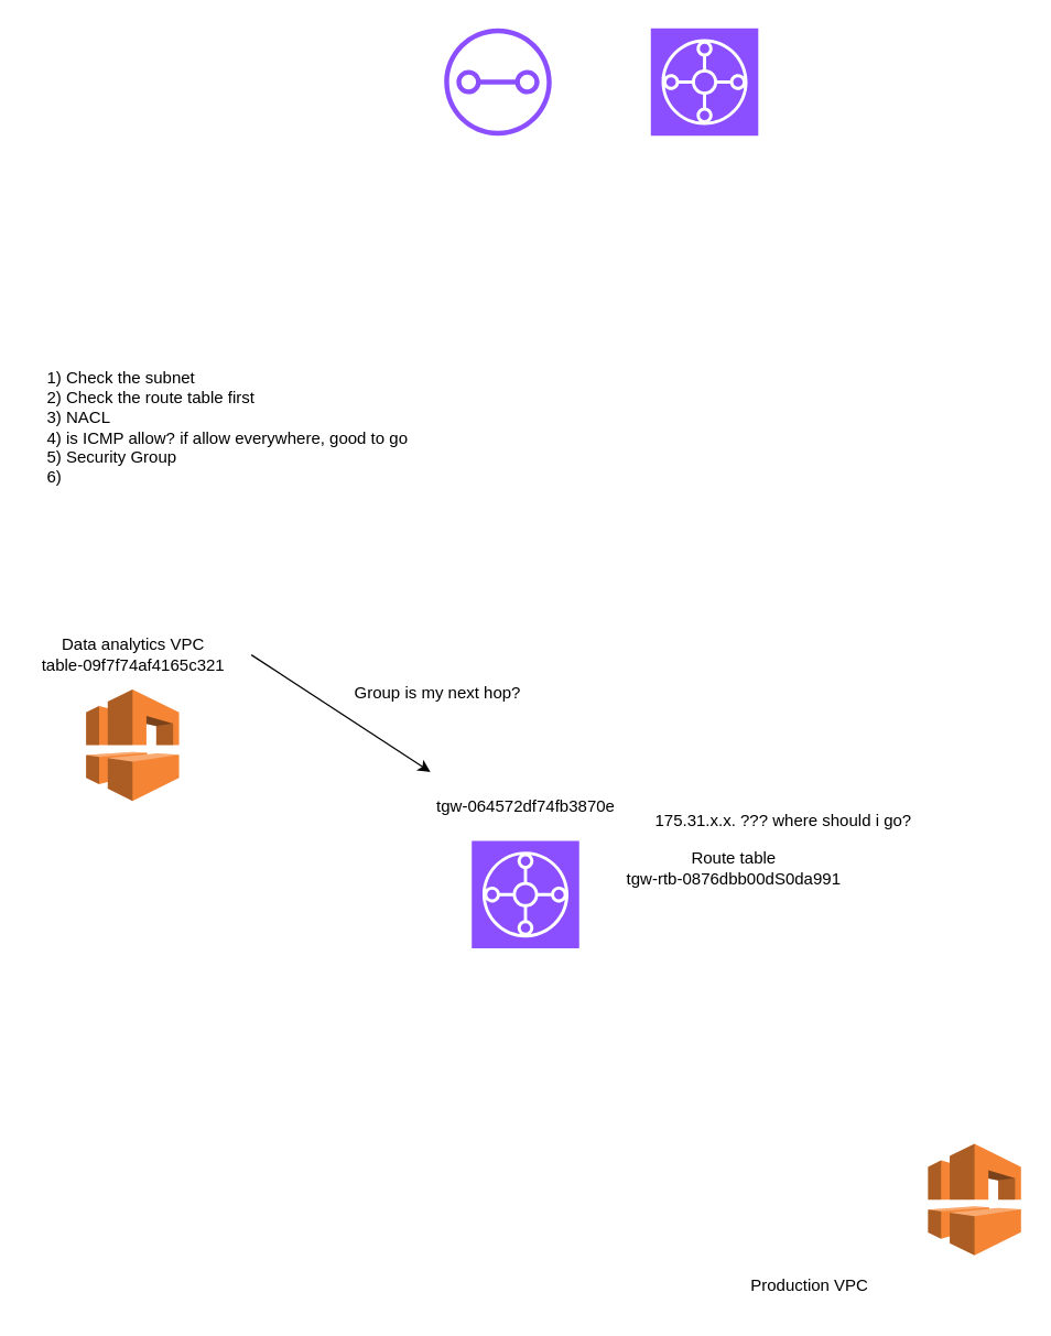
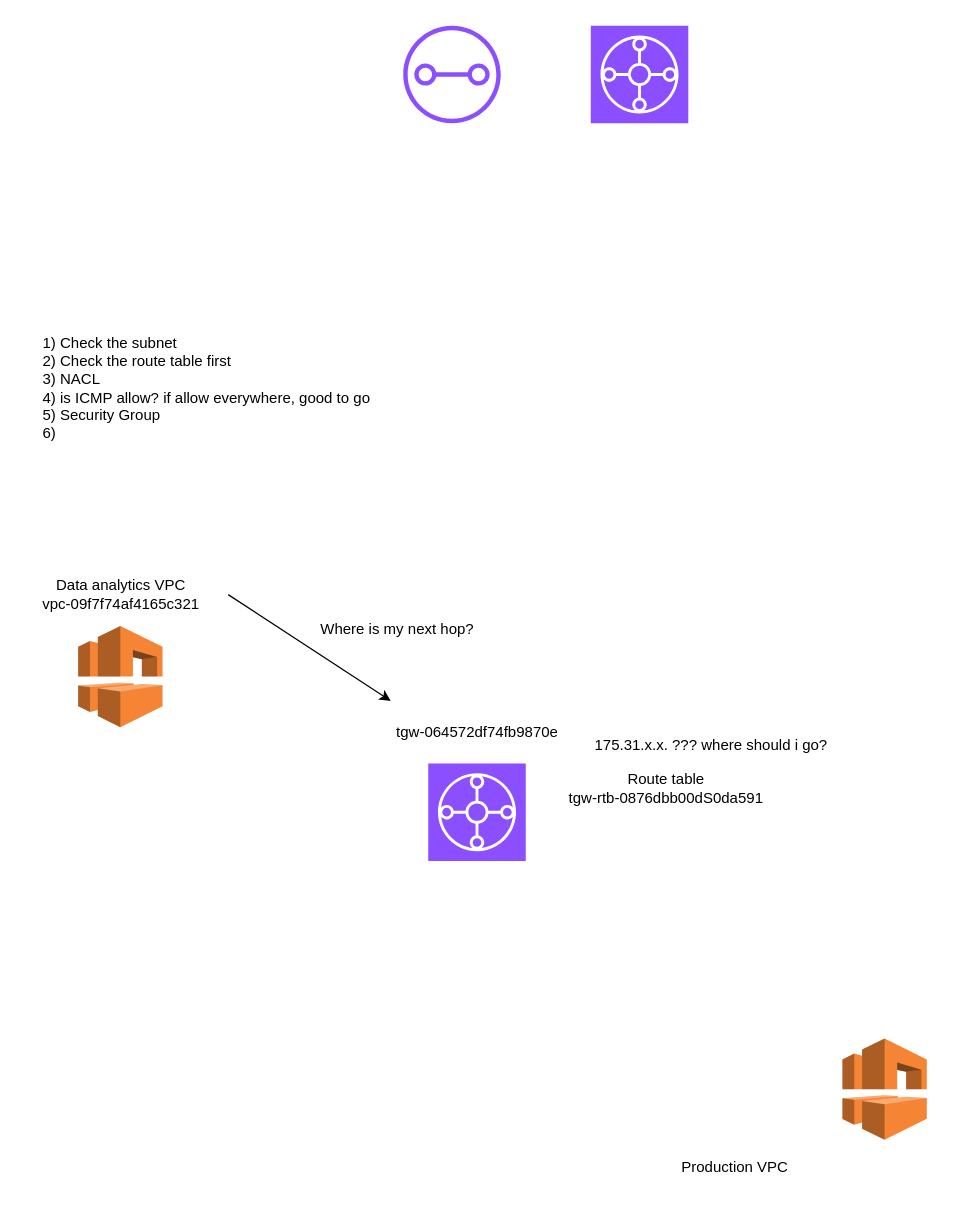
  <mxCell id="0" />
  <mxCell id="1" parent="0" />
  <mxCell id="2" value="" style="sketch=0;points=[[0,0,0],[0.25,0,0],[0.5,0,0],[0.75,0,0],[1,0,0],[0,1,0],[0.25,1,0],[0.5,1,0],[0.75,1,0],[1,1,0],[0,0.25,0],[0,0.5,0],[0,0.75,0],[1,0.25,0],[1,0.5,0],[1,0.75,0]];outlineConnect=0;fontColor=#232F3E;fillColor=#8C4FFF;strokeColor=#ffffff;dashed=0;verticalLabelPosition=bottom;verticalAlign=top;align=center;html=1;fontSize=12;fontStyle=0;aspect=fixed;shape=mxgraph.aws4.resourceIcon;resIcon=mxgraph.aws4.transit_gateway;" parent="1" vertex="1"><mxGeometry x="472" y="20" width="78" height="78" as="geometry" /></mxCell>
  <mxCell id="3" value="" style="sketch=0;outlineConnect=0;fontColor=#232F3E;gradientColor=none;fillColor=#8C4FFF;strokeColor=none;dashed=0;verticalLabelPosition=bottom;verticalAlign=top;align=center;html=1;fontSize=12;fontStyle=0;aspect=fixed;pointerEvents=1;shape=mxgraph.aws4.transit_gateway_attachment;" parent="1" vertex="1"><mxGeometry x="322" y="20" width="78" height="78" as="geometry" /></mxCell>
  <mxCell id="4" value="&lt;div&gt;1) Check the subnet&lt;br&gt;2) Check the route table first&lt;/div&gt;&lt;div&gt;3) NACL&lt;/div&gt;&lt;div&gt;4) is ICMP allow? if allow everywhere, good to go&lt;br&gt;&lt;/div&gt;&lt;div&gt;5) Security Group&lt;/div&gt;&lt;div&gt;6) &lt;br&gt;&lt;/div&gt;" style="text;html=1;align=left;verticalAlign=middle;resizable=0;points=[];autosize=1;strokeColor=none;fillColor=none;" parent="1" vertex="1"><mxGeometry x="32" y="260" width="290" height="100" as="geometry" /></mxCell>
  <mxCell id="5" value="" style="outlineConnect=0;dashed=0;verticalLabelPosition=bottom;verticalAlign=top;align=center;html=1;shape=mxgraph.aws3.vpc;fillColor=#F58534;gradientColor=none;" parent="1" vertex="1"><mxGeometry x="673.25" y="830" width="67.5" height="81" as="geometry" /></mxCell>
  <mxCell id="6" value="" style="outlineConnect=0;dashed=0;verticalLabelPosition=bottom;verticalAlign=top;align=center;html=1;shape=mxgraph.aws3.vpc;fillColor=#F58534;gradientColor=none;" parent="1" vertex="1"><mxGeometry x="62" y="500" width="67.5" height="81" as="geometry" /></mxCell>
- <mxCell id="7" value="Data analytics VPC&lt;br&gt;&lt;span&gt;&lt;span dir=&quot;ltr&quot; class=&quot;ui-provider a b c d e f g h i j k l m n o p q r s t u v w x y z ab ac ae af ag ah ai aj ak&quot;&gt;table-09f7f74af4165c321&lt;/span&gt;&lt;/span&gt;" style="text;html=1;align=center;verticalAlign=middle;resizable=0;points=[];autosize=1;strokeColor=none;fillColor=none;" vertex="1" parent="1"><mxGeometry x="20.75" y="455" width="150" height="40" as="geometry" /></mxCell>
+ <mxCell id="7" value="Data analytics VPC&lt;br&gt;&lt;span&gt;&lt;span dir=&quot;ltr&quot; class=&quot;ui-provider a b c d e f g h i j k l m n o p q r s t u v w x y z ab ac ae af ag ah ai aj ak&quot;&gt;vpc-09f7f74af4165c321&lt;/span&gt;&lt;/span&gt;" style="text;html=1;align=center;verticalAlign=middle;resizable=0;points=[];autosize=1;strokeColor=none;fillColor=none;" vertex="1" parent="1"><mxGeometry x="20.75" y="455" width="150" height="40" as="geometry" /></mxCell>
  <mxCell id="8" value="Production VPC" style="text;html=1;align=center;verticalAlign=middle;resizable=0;points=[];autosize=1;strokeColor=none;fillColor=none;" vertex="1" parent="1"><mxGeometry x="532" y="918" width="110" height="30" as="geometry" /></mxCell>
  <mxCell id="9" value="" style="sketch=0;points=[[0,0,0],[0.25,0,0],[0.5,0,0],[0.75,0,0],[1,0,0],[0,1,0],[0.25,1,0],[0.5,1,0],[0.75,1,0],[1,1,0],[0,0.25,0],[0,0.5,0],[0,0.75,0],[1,0.25,0],[1,0.5,0],[1,0.75,0]];outlineConnect=0;fontColor=#232F3E;fillColor=#8C4FFF;strokeColor=#ffffff;dashed=0;verticalLabelPosition=bottom;verticalAlign=top;align=center;html=1;fontSize=12;fontStyle=0;aspect=fixed;shape=mxgraph.aws4.resourceIcon;resIcon=mxgraph.aws4.transit_gateway;" vertex="1" parent="1"><mxGeometry x="342" y="610" width="78" height="78" as="geometry" /></mxCell>
- <mxCell id="10" value="tgw-064572df74fb3870e" style="text;html=1;align=center;verticalAlign=middle;resizable=0;points=[];autosize=1;strokeColor=none;fillColor=none;" vertex="1" parent="1"><mxGeometry x="306" y="570" width="150" height="30" as="geometry" /></mxCell>
+ <mxCell id="10" value="tgw-064572df74fb9870e" style="text;html=1;align=center;verticalAlign=middle;resizable=0;points=[];autosize=1;strokeColor=none;fillColor=none;" vertex="1" parent="1"><mxGeometry x="306" y="570" width="150" height="30" as="geometry" /></mxCell>
  <mxCell id="11" value="" style="endArrow=classic;html=1;rounded=0;" edge="1" parent="1"><mxGeometry width="50" height="50" relative="1" as="geometry"><mxPoint x="182" y="475" as="sourcePoint" /><mxPoint x="312" y="560" as="targetPoint" /></mxGeometry></mxCell>
- <mxCell id="12" value="Group is my next hop? " style="text;html=1;align=center;verticalAlign=middle;resizable=0;points=[];autosize=1;strokeColor=none;fillColor=none;" vertex="1" parent="1"><mxGeometry x="242" y="488" width="150" height="30" as="geometry" /></mxCell>
- <mxCell id="13" value="Route table&lt;br&gt;tgw-rtb-0876dbb00dS0da991" style="text;html=1;align=center;verticalAlign=middle;resizable=0;points=[];autosize=1;strokeColor=none;fillColor=none;" vertex="1" parent="1"><mxGeometry x="442" y="610" width="180" height="40" as="geometry" /></mxCell>
+ <mxCell id="12" value="Where is my next hop? " style="text;html=1;align=center;verticalAlign=middle;resizable=0;points=[];autosize=1;strokeColor=none;fillColor=none;" vertex="1" parent="1"><mxGeometry x="242" y="488" width="150" height="30" as="geometry" /></mxCell>
+ <mxCell id="13" value="Route table&lt;br&gt;tgw-rtb-0876dbb00dS0da591" style="text;html=1;align=center;verticalAlign=middle;resizable=0;points=[];autosize=1;strokeColor=none;fillColor=none;" vertex="1" parent="1"><mxGeometry x="442" y="610" width="180" height="40" as="geometry" /></mxCell>
  <mxCell id="14" value="&lt;div&gt;175.31.x.x. ??? where should i go?&lt;br&gt;&lt;/div&gt;" style="text;html=1;align=center;verticalAlign=middle;resizable=0;points=[];autosize=1;strokeColor=none;fillColor=none;" vertex="1" parent="1"><mxGeometry x="463.25" y="581" width="210" height="30" as="geometry" /></mxCell>
